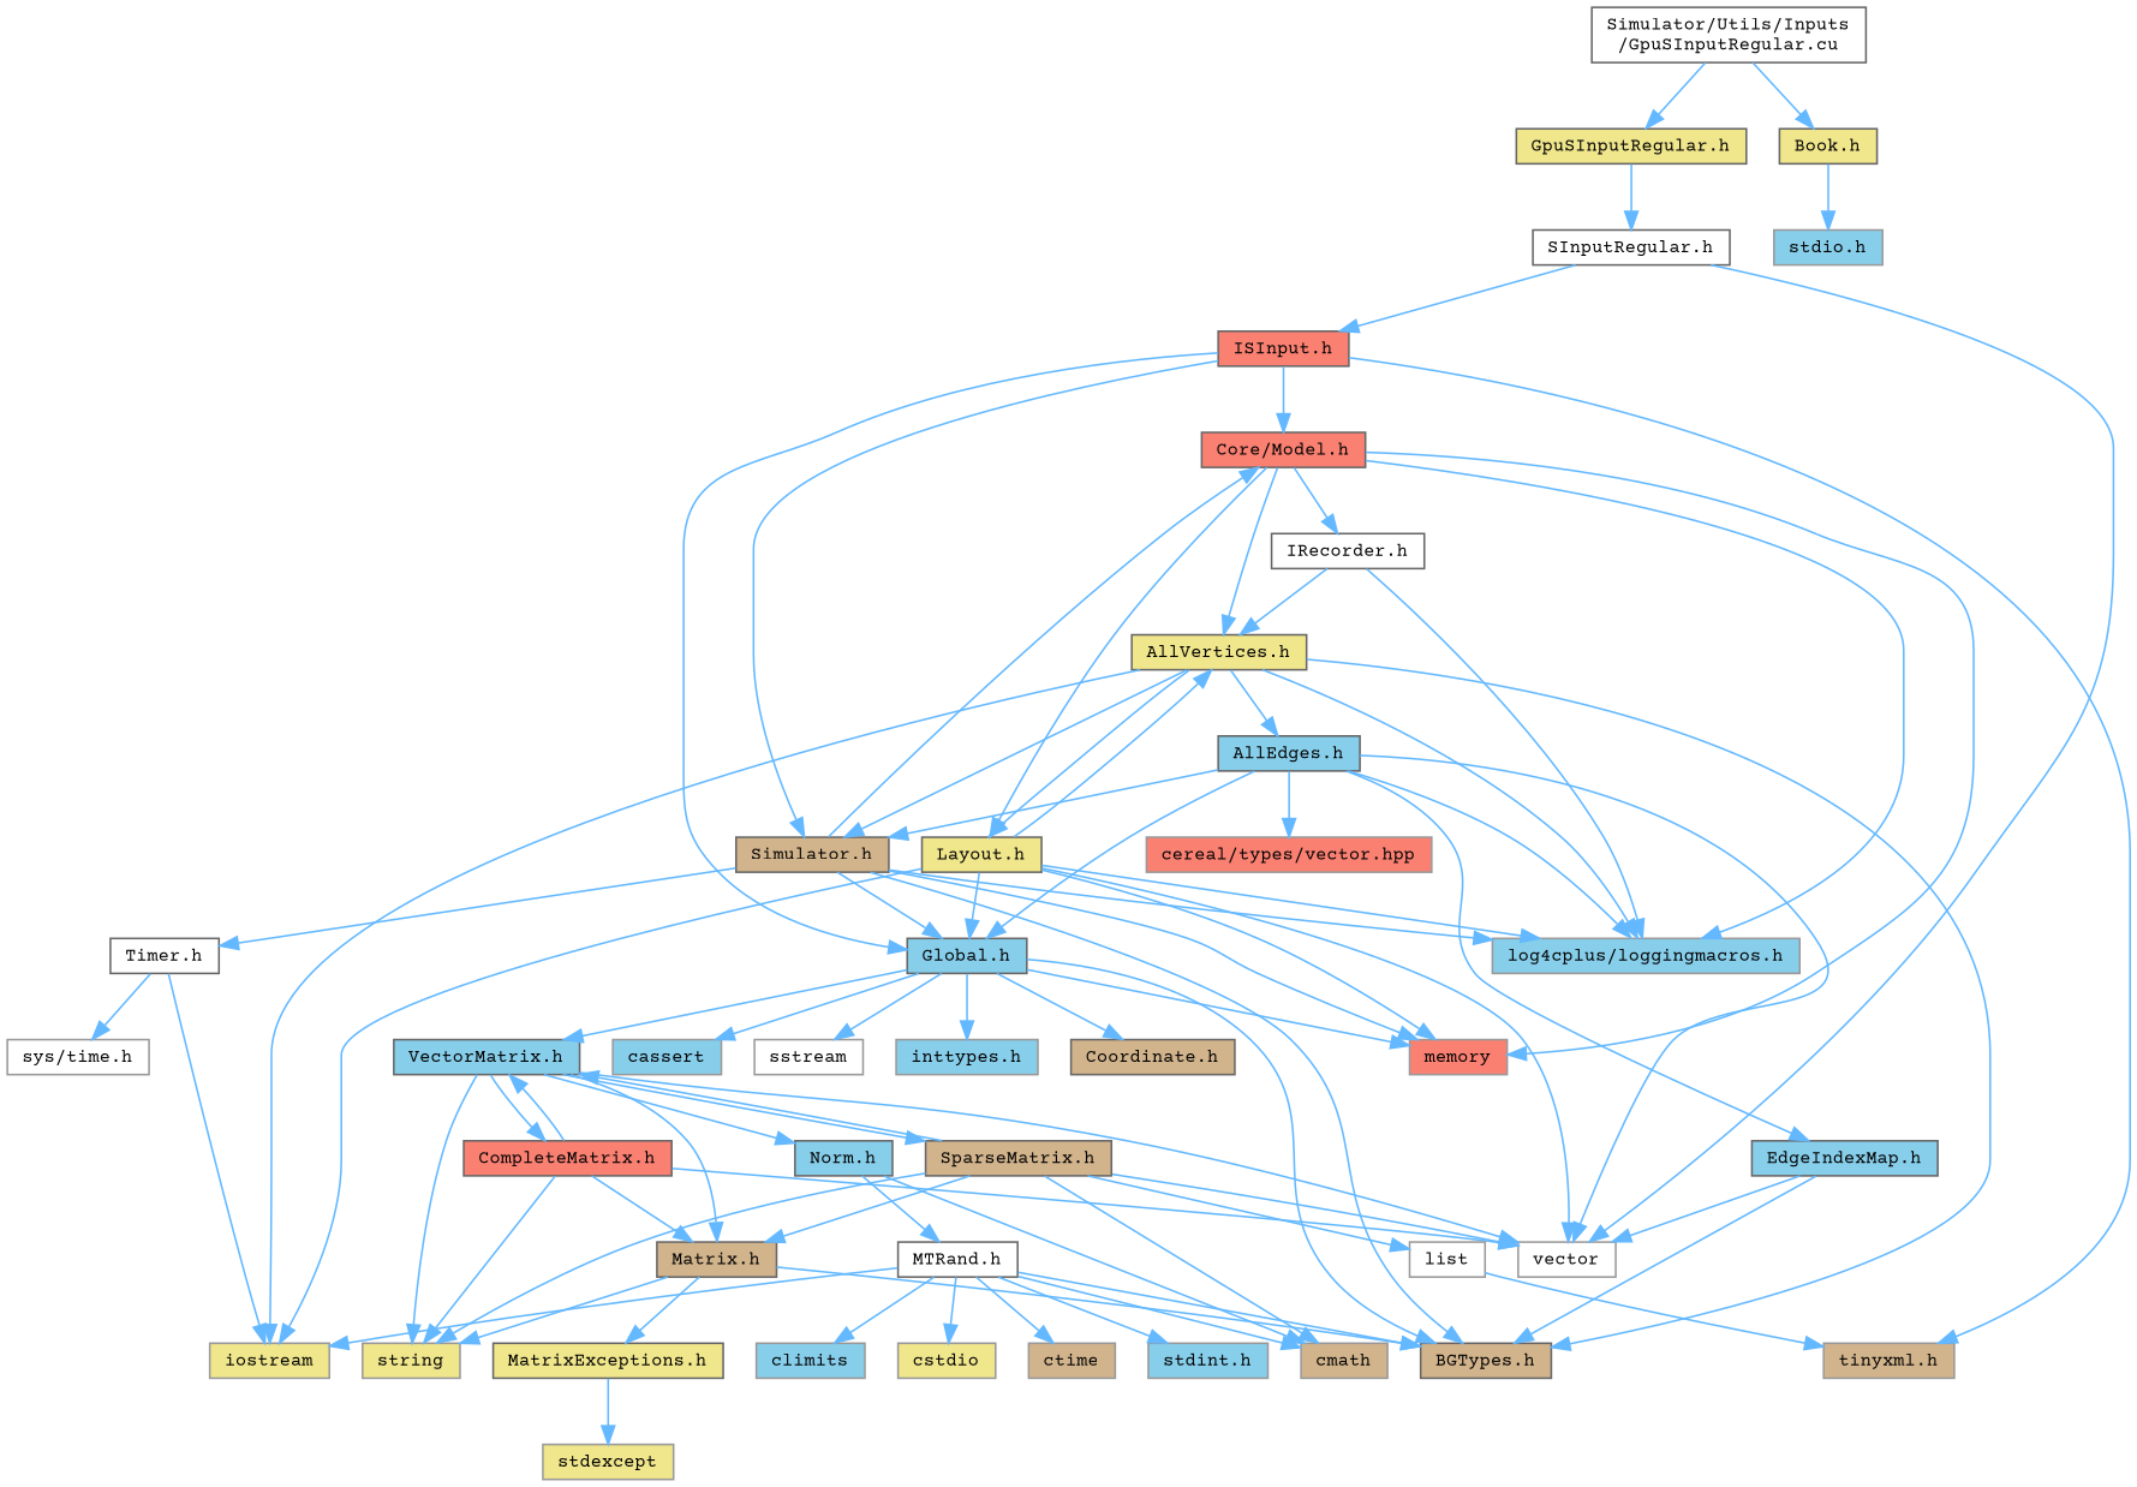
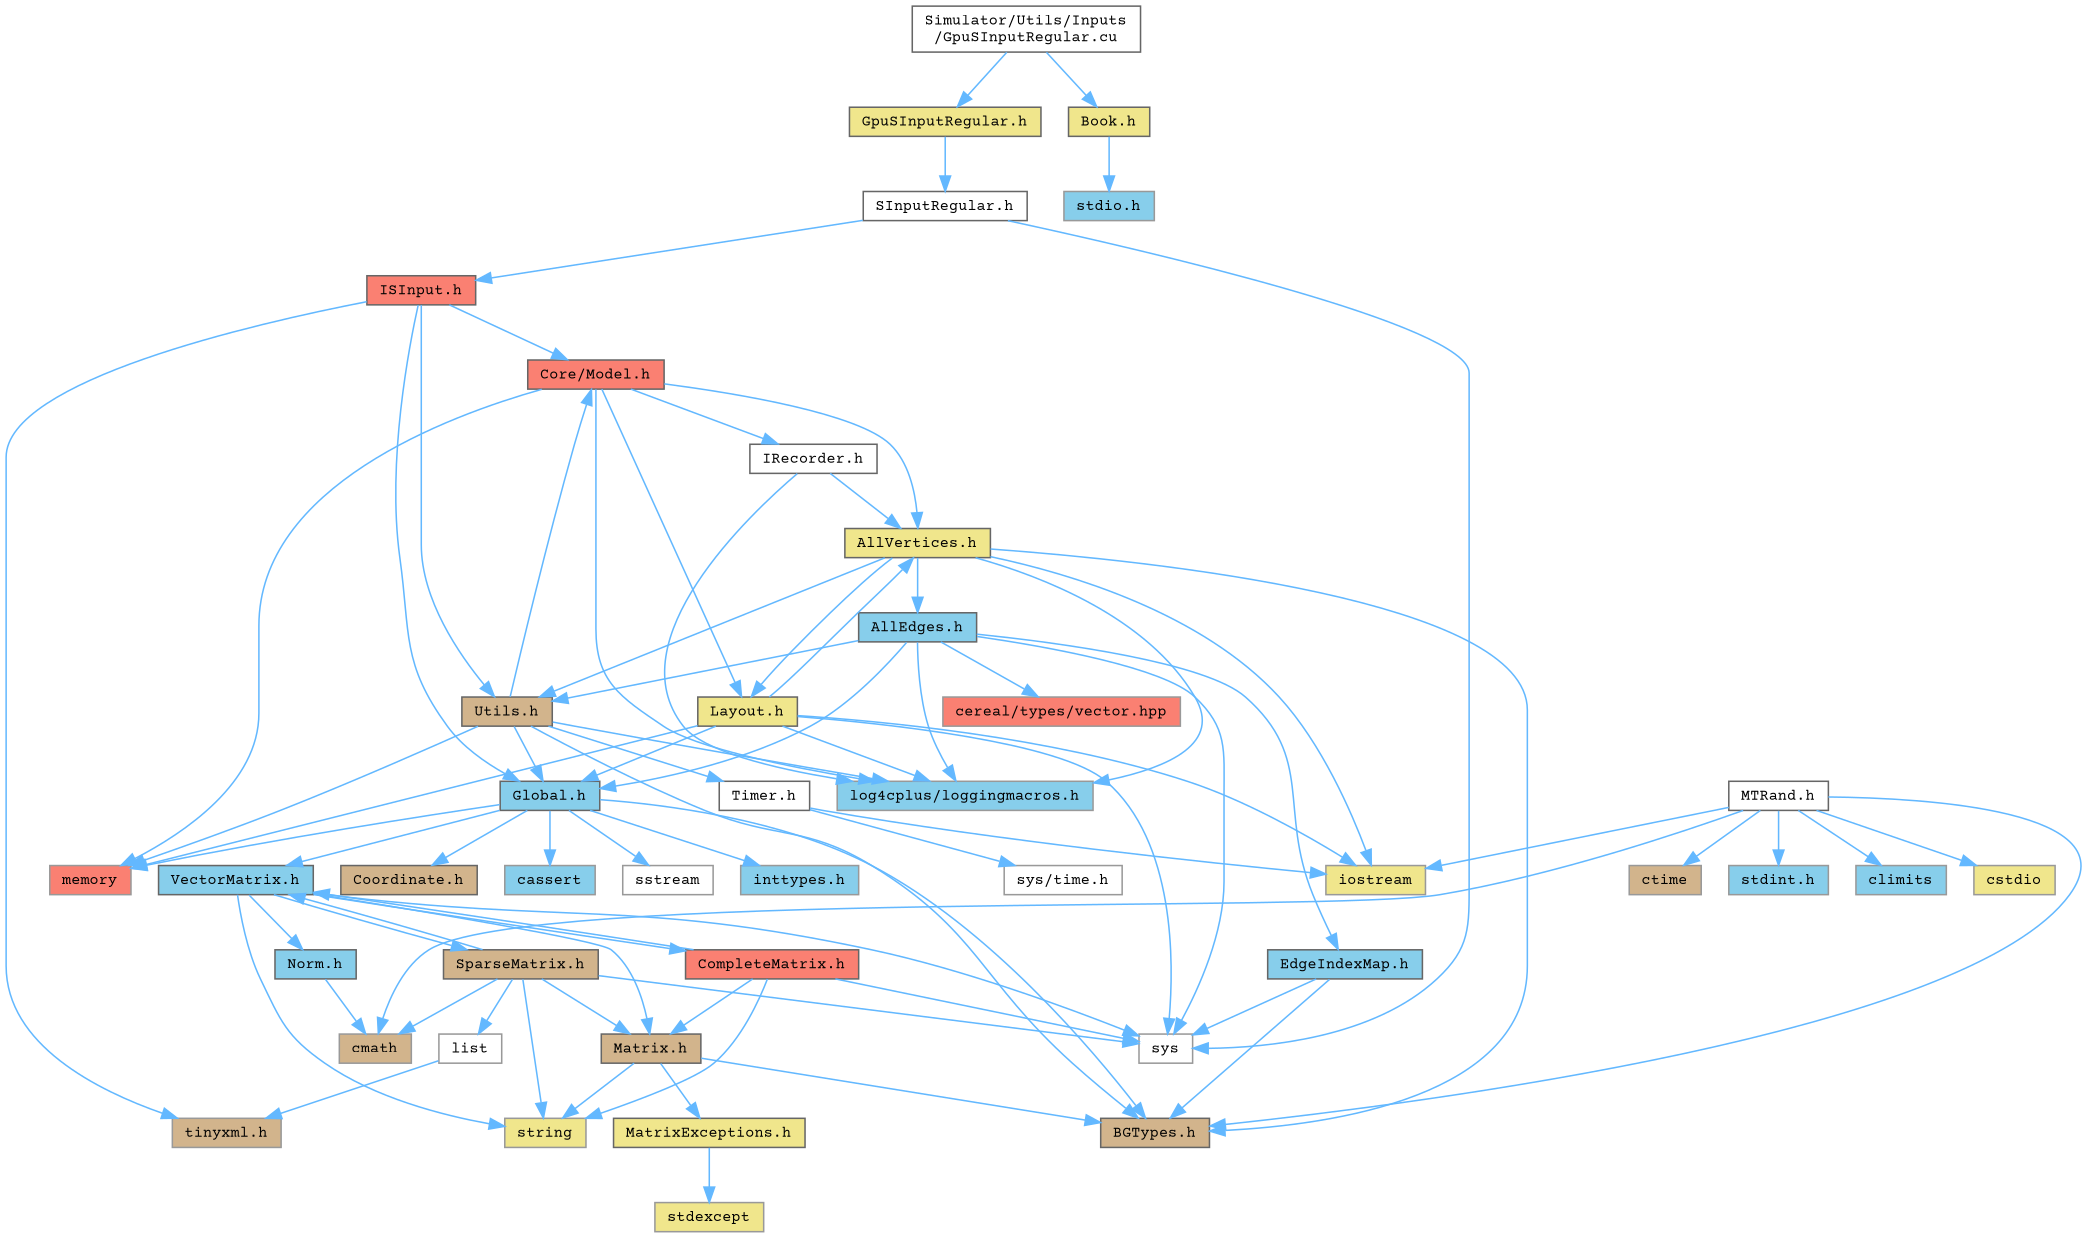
  digraph {
    fontname="Courier Prime"
    node [color=grey40 fillcolor=skyblue fontname="Courier Prime" fontsize=10 shape=box style=filled]
    edge [color=steelblue1 fontname="Courier Prime" fontsize=10 labelfontname=Helvetica labelfontsize=10 style=solid]
    n1 [color=gray40 fillcolor=white fontcolor=black height=0.2 label="Simulator/Utils/Inputs\l/GpuSInputRegular.cu" width=0.4]
    n2 [fillcolor=khaki height=0.2 label="GpuSInputRegular.h" width=0.4]
    n3 [fillcolor=khaki height=0.2 label="Book.h" width=0.4]
    n4 [fillcolor=white height=0.2 label="SInputRegular.h" width=0.4]
    n5 [color=grey60 height=0.2 label="stdio.h" width=0.4]
    n6 [fillcolor=salmon height=0.2 label="ISInput.h" width=0.4]
-   n7 [color=grey60 fillcolor=white height=0.2 label=vector width=0.4]
+   n7 [color=grey60 fillcolor=white height=0.2 label=sys width=0.4]
    n8 [fillcolor=salmon height=0.2 label="Core/Model.h" width=0.4]
    n9 [height=0.2 label="Global.h" width=0.4]
    n10 [color=grey60 fillcolor=tan height=0.2 label="tinyxml.h" width=0.4]
-   n11 [fillcolor=tan height=0.2 label="Simulator.h" width=0.4]
+   n11 [fillcolor=tan height=0.2 label="Utils.h" width=0.4]
    n12 [fillcolor=khaki height=0.2 label="AllVertices.h" width=0.4]
    n13 [color=grey60 fillcolor=salmon height=0.2 label=memory width=0.4]
    n14 [color=grey60 height=0.2 label="log4cplus/loggingmacros.h" width=0.4]
    n15 [fillcolor=khaki height=0.2 label="Layout.h" width=0.4]
    n16 [fillcolor=white height=0.2 label="IRecorder.h" width=0.4]
    n17 [fillcolor=tan height=0.2 label="BGTypes.h" width=0.4]
    n18 [color=grey60 height=0.2 label=cassert width=0.4]
    n19 [color=grey60 fillcolor=white height=0.2 label=sstream width=0.4]
    n20 [color=grey60 height=0.2 label="inttypes.h" width=0.4]
    n21 [fillcolor=tan height=0.2 label="Coordinate.h" width=0.4]
    n22 [height=0.2 label="VectorMatrix.h" width=0.4]
    n23 [fillcolor=white height=0.2 label="Timer.h" width=0.4]
    n24 [height=0.2 label="AllEdges.h" width=0.4]
    n25 [color=grey60 fillcolor=khaki height=0.2 label=iostream width=0.4]
    n26 [height=0.2 label="EdgeIndexMap.h" width=0.4]
    n27 [color=grey60 fillcolor=salmon height=0.2 label="cereal/types/vector.hpp" width=0.4]
    n28 [fillcolor=salmon height=0.2 label="CompleteMatrix.h" width=0.4]
    n29 [fillcolor=tan height=0.2 label="Matrix.h" width=0.4]
    n30 [color=grey60 fillcolor=khaki height=0.2 label=string width=0.4]
    n31 [height=0.2 label="Norm.h" width=0.4]
    n32 [fillcolor=tan height=0.2 label="SparseMatrix.h" width=0.4]
    n33 [fillcolor=khaki height=0.2 label="MatrixExceptions.h" width=0.4]
    n34 [fillcolor=white height=0.2 label="MTRand.h" width=0.4]
    n35 [color=grey60 fillcolor=tan height=0.2 label=cmath width=0.4]
    n36 [color=grey60 fillcolor=white height=0.2 label=list width=0.4]
    n37 [color=grey60 fillcolor=khaki height=0.2 label=stdexcept width=0.4]
    n38 [color=grey60 height=0.2 label=climits width=0.4]
    n39 [color=grey60 fillcolor=khaki height=0.2 label=cstdio width=0.4]
    n40 [color=grey60 fillcolor=tan height=0.2 label=ctime width=0.4]
    n41 [color=grey60 height=0.2 label="stdint.h" width=0.4]
    n42 [color=grey60 fillcolor=white height=0.2 label="sys/time.h" width=0.4]
    n1 -> n2
    n1 -> n3
    n2 -> n4
    n3 -> n5
    n4 -> n6
    n4 -> n7
    n6 -> n8
    n6 -> n9
    n6 -> n10
    n6 -> n11
    n8 -> n12
    n8 -> n13
    n8 -> n14
    n8 -> n15
    n8 -> n16
    n9 -> n13
    n9 -> n17
    n9 -> n18
    n9 -> n19
    n9 -> n20
    n9 -> n21
    n9 -> n22
    n11 -> n8
    n11 -> n9
    n11 -> n13
    n11 -> n14
    n11 -> n17
    n11 -> n23
    n12 -> n11
    n12 -> n14
    n12 -> n15
    n12 -> n17
    n12 -> n24
    n12 -> n25
    n15 -> n7
    n15 -> n9
    n15 -> n12
    n15 -> n13
    n15 -> n14
    n15 -> n25
    n16 -> n12
    n16 -> n14
    n22 -> n7
    n22 -> n28
    n22 -> n29
    n22 -> n30
    n22 -> n31
    n22 -> n32
    n23 -> n25
    n23 -> n42
    n24 -> n7
    n24 -> n9
    n24 -> n11
    n24 -> n14
    n24 -> n26
    n24 -> n27
    n26 -> n7
    n26 -> n17
    n28 -> n7
    n28 -> n22
    n28 -> n29
    n28 -> n30
    n29 -> n17
    n29 -> n30
    n29 -> n33
-   n31 -> n34
    n31 -> n35
    n32 -> n7
    n32 -> n22
    n32 -> n29
    n32 -> n30
    n32 -> n35
    n32 -> n36
    n33 -> n37
    n34 -> n17
    n34 -> n25
    n34 -> n35
    n34 -> n38
    n34 -> n39
    n34 -> n40
    n34 -> n41
    n36 -> n10
  }
